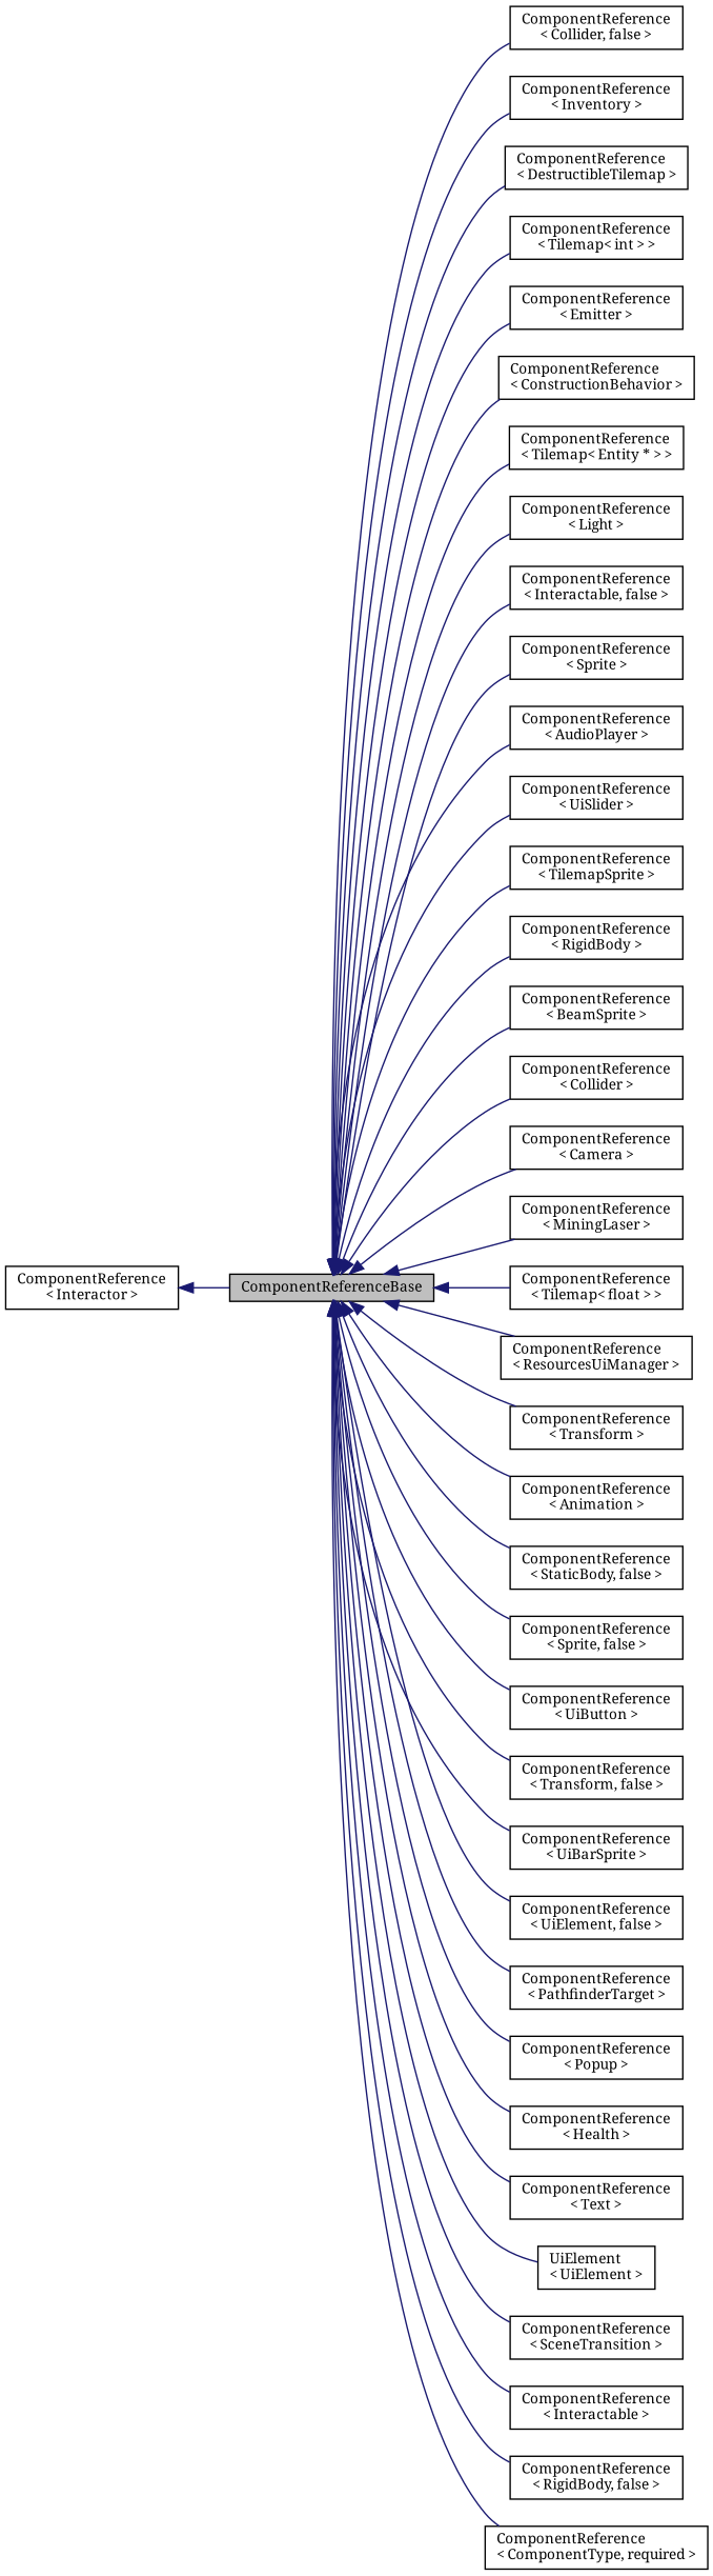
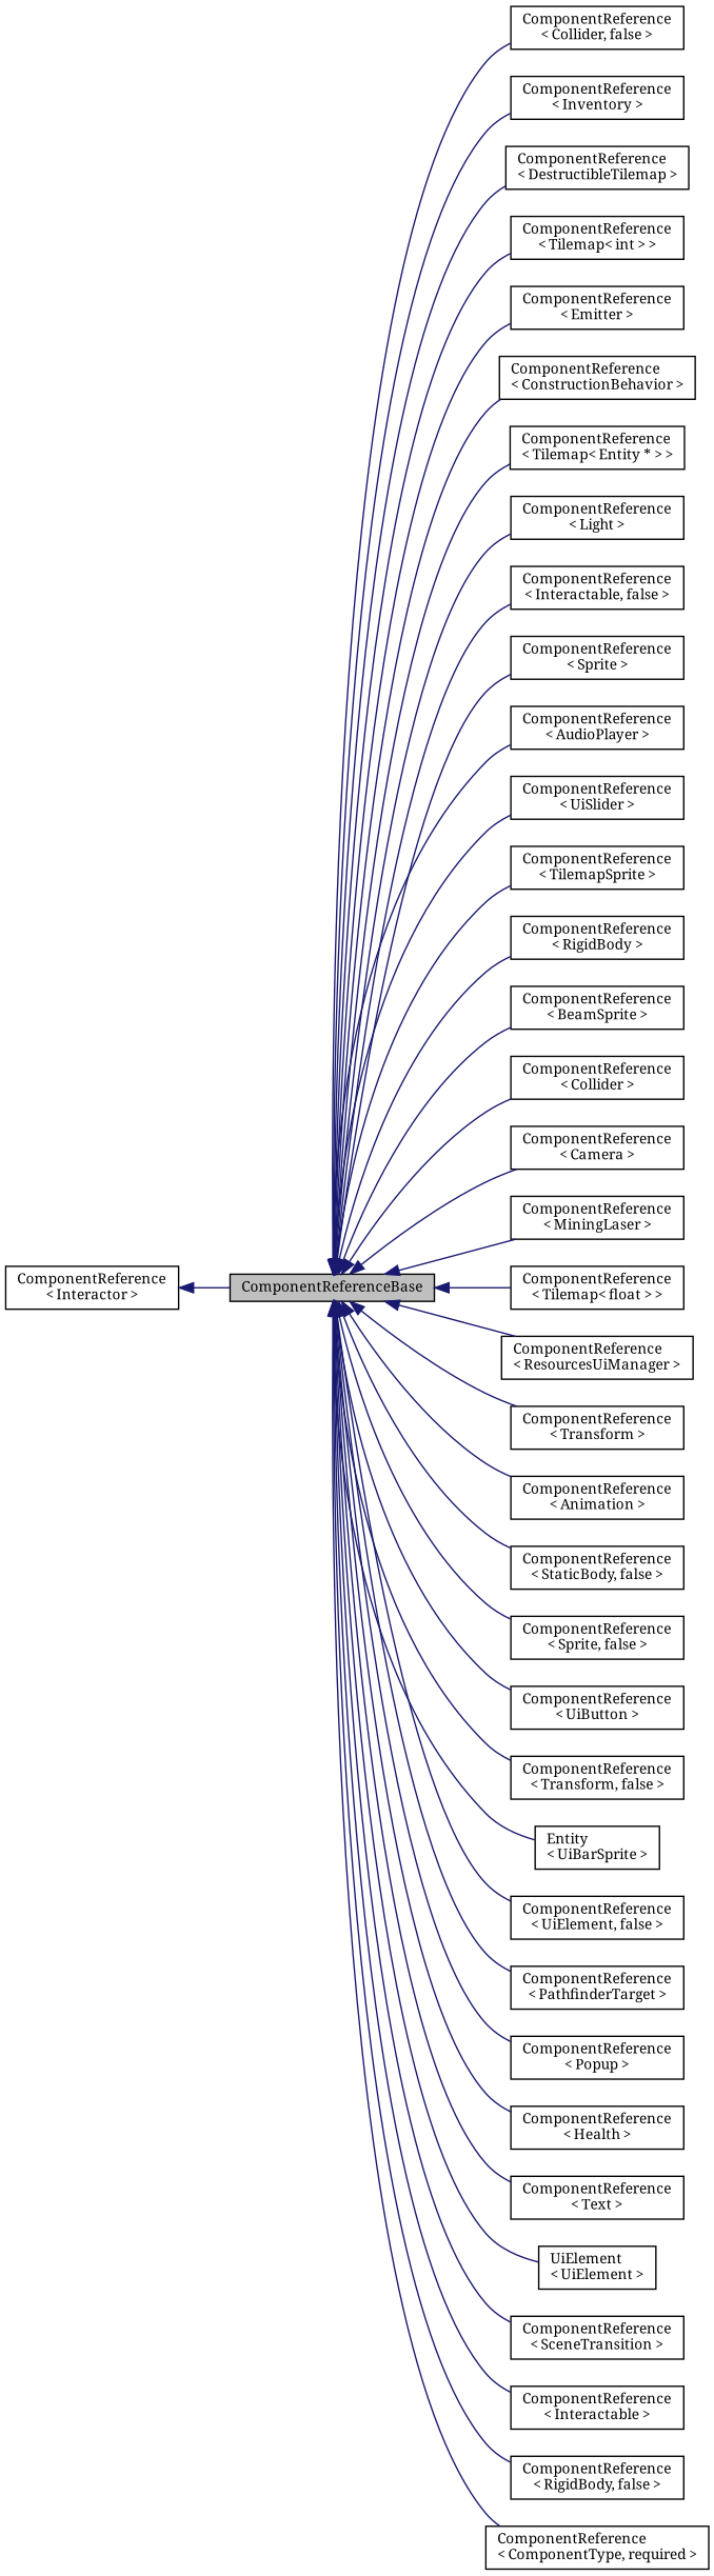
  digraph {
    fontname="Noto Serif"
    rankdir=LR
    node [color=black fillcolor=white fontname="Noto Serif" fontsize=10 shape=record style=filled]
    edge [color=midnightblue dir=back fontname="Noto Serif" fontsize=10 labelfontname=Helvetica labelfontsize=10 style=solid]
    n1 [fillcolor=grey75 fontcolor=black height=0.2 label=ComponentReferenceBase width=0.4]
    n2 [height=0.2 label="ComponentReference\l\< Collider, false \>" width=0.4]
    n3 [height=0.2 label="ComponentReference\l\< Inventory \>" width=0.4]
    n4 [height=0.2 label="ComponentReference\l\< DestructibleTilemap \>" width=0.4]
    n5 [height=0.2 label="ComponentReference\l\< Tilemap\< int \> \>" width=0.4]
    n6 [height=0.2 label="ComponentReference\l\< Emitter \>" width=0.4]
    n7 [height=0.2 label="ComponentReference\l\< ConstructionBehavior \>" width=0.4]
    n8 [height=0.2 label="ComponentReference\l\< Tilemap\< Entity * \> \>" width=0.4]
    n9 [height=0.2 label="ComponentReference\l\< Light \>" width=0.4]
    n10 [height=0.2 label="ComponentReference\l\< Interactable, false \>" width=0.4]
    n11 [height=0.2 label="ComponentReference\l\< Sprite \>" width=0.4]
    n12 [height=0.2 label="ComponentReference\l\< AudioPlayer \>" width=0.4]
    n13 [height=0.2 label="ComponentReference\l\< UiSlider \>" width=0.4]
    n14 [height=0.2 label="ComponentReference\l\< TilemapSprite \>" width=0.4]
    n15 [height=0.2 label="ComponentReference\l\< RigidBody \>" width=0.4]
    n16 [height=0.2 label="ComponentReference\l\< BeamSprite \>" width=0.4]
    n17 [height=0.2 label="ComponentReference\l\< Collider \>" width=0.4]
    n18 [height=0.2 label="ComponentReference\l\< Camera \>" width=0.4]
    n19 [height=0.2 label="ComponentReference\l\< MiningLaser \>" width=0.4]
    n20 [height=0.2 label="ComponentReference\l\< Tilemap\< float \> \>" width=0.4]
    n21 [height=0.2 label="ComponentReference\l\< ResourcesUiManager \>" width=0.4]
    n22 [height=0.2 label="ComponentReference\l\< Transform \>" width=0.4]
    n23 [height=0.2 label="ComponentReference\l\< Animation \>" width=0.4]
    n24 [height=0.2 label="ComponentReference\l\< StaticBody, false \>" width=0.4]
    n25 [height=0.2 label="ComponentReference\l\< Sprite, false \>" width=0.4]
    n26 [height=0.2 label="ComponentReference\l\< UiButton \>" width=0.4]
    n27 [height=0.2 label="ComponentReference\l\< Transform, false \>" width=0.4]
-   n28 [height=0.2 label="ComponentReference\l\< UiBarSprite \>" width=0.4]
+   n28 [height=0.2 label="Entity\l\< UiBarSprite \>" width=0.4]
    n29 [height=0.2 label="ComponentReference\l\< UiElement, false \>" width=0.4]
    n30 [height=0.2 label="ComponentReference\l\< PathfinderTarget \>" width=0.4]
    n31 [height=0.2 label="ComponentReference\l\< Popup \>" width=0.4]
    n32 [height=0.2 label="ComponentReference\l\< Health \>" width=0.4]
    n33 [height=0.2 label="ComponentReference\l\< Text \>" width=0.4]
    n34 [height=0.2 label="UiElement\l\< UiElement \>" width=0.4]
    n35 [height=0.2 label="ComponentReference\l\< SceneTransition \>" width=0.4]
    n36 [height=0.2 label="ComponentReference\l\< Interactable \>" width=0.4]
    n37 [height=0.2 label="ComponentReference\l\< RigidBody, false \>" width=0.4]
    n38 [height=0.2 label="ComponentReference\l\< ComponentType, required \>" width=0.4]
    n39 [height=0.2 label="ComponentReference\l\< Interactor \>" width=0.4]
    n1 -> n2
    n1 -> n3
    n1 -> n4
    n1 -> n5
    n1 -> n6
    n1 -> n7
    n1 -> n8
    n1 -> n9
    n1 -> n10
    n1 -> n11
    n1 -> n12
    n1 -> n13
    n1 -> n14
    n1 -> n15
    n1 -> n16
    n1 -> n17
    n1 -> n18
    n1 -> n19
    n1 -> n20
    n1 -> n21
    n1 -> n22
    n1 -> n23
    n1 -> n24
    n1 -> n25
    n1 -> n26
    n1 -> n27
    n1 -> n28
    n1 -> n29
    n1 -> n30
    n1 -> n31
    n1 -> n32
    n1 -> n33
    n1 -> n34
    n1 -> n35
    n1 -> n36
    n1 -> n37
    n1 -> n38
    n39 -> n1
  }
